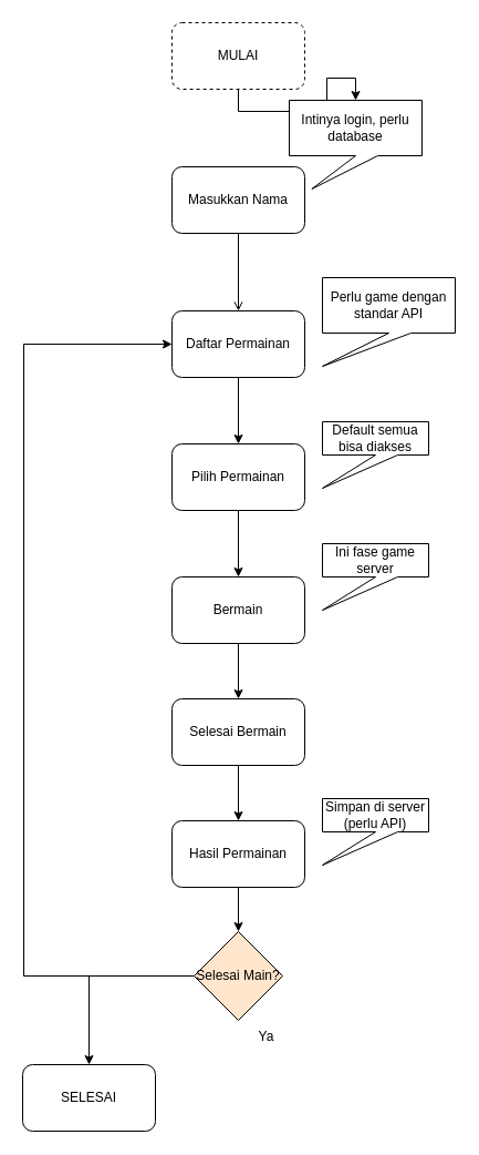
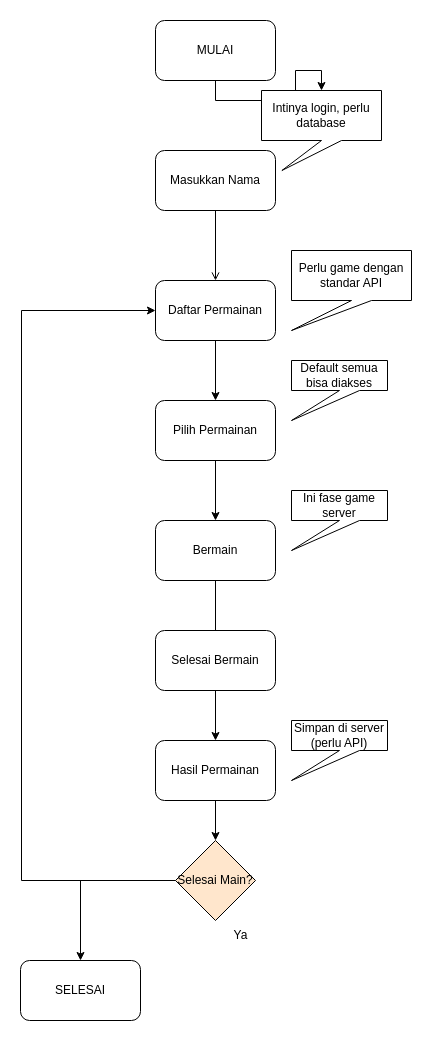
  <mxCell id="0" />
  <mxCell id="1" parent="0" />
  <mxCell id="2" value="" style="edgeStyle=orthogonalEdgeStyle;rounded=0;orthogonalLoop=1;jettySize=auto;html=1;" edge="1" parent="1" source="3" target="16"><mxGeometry relative="1" as="geometry" /></mxCell>
- <mxCell id="3" value="MULAI" style="rounded=1;whiteSpace=wrap;html=1;dashed=1;" vertex="1" parent="1"><mxGeometry x="155" y="20" width="120" height="60" as="geometry" /></mxCell>
+ <mxCell id="3" value="MULAI" style="rounded=1;whiteSpace=wrap;html=1;" vertex="1" parent="1"><mxGeometry x="155" y="20" width="120" height="60" as="geometry" /></mxCell>
  <mxCell id="4" value="" style="edgeStyle=orthogonalEdgeStyle;rounded=0;orthogonalLoop=1;jettySize=auto;html=1;endArrow=open;" edge="1" parent="1" source="5" target="7"><mxGeometry relative="1" as="geometry" /></mxCell>
  <mxCell id="5" value="Masukkan Nama" style="rounded=1;whiteSpace=wrap;html=1;" vertex="1" parent="1"><mxGeometry x="155" y="150" width="120" height="60" as="geometry" /></mxCell>
  <mxCell id="6" value="" style="edgeStyle=orthogonalEdgeStyle;rounded=0;orthogonalLoop=1;jettySize=auto;html=1;" edge="1" parent="1" source="7" target="9"><mxGeometry relative="1" as="geometry" /></mxCell>
  <mxCell id="7" value="Daftar Permainan" style="rounded=1;whiteSpace=wrap;html=1;" vertex="1" parent="1"><mxGeometry x="155" y="280" width="120" height="60" as="geometry" /></mxCell>
  <mxCell id="8" value="" style="edgeStyle=orthogonalEdgeStyle;rounded=0;orthogonalLoop=1;jettySize=auto;html=1;" edge="1" parent="1" source="9" target="11"><mxGeometry relative="1" as="geometry" /></mxCell>
  <mxCell id="9" value="Pilih Permainan" style="rounded=1;whiteSpace=wrap;html=1;" vertex="1" parent="1"><mxGeometry x="155" y="400" width="120" height="60" as="geometry" /></mxCell>
- <mxCell id="10" value="" style="edgeStyle=orthogonalEdgeStyle;rounded=0;orthogonalLoop=1;jettySize=auto;html=1;" edge="1" parent="1" source="11" target="13"><mxGeometry relative="1" as="geometry" /></mxCell>
+ <mxCell id="10" value="" style="edgeStyle=orthogonalEdgeStyle;rounded=0;orthogonalLoop=1;jettySize=auto;html=1;endArrow=none;" edge="1" parent="1" source="11" target="13"><mxGeometry relative="1" as="geometry" /></mxCell>
  <mxCell id="11" value="Bermain" style="rounded=1;whiteSpace=wrap;html=1;" vertex="1" parent="1"><mxGeometry x="155" y="520" width="120" height="60" as="geometry" /></mxCell>
  <mxCell id="12" value="" style="edgeStyle=orthogonalEdgeStyle;rounded=0;orthogonalLoop=1;jettySize=auto;html=1;" edge="1" parent="1" source="13" target="15"><mxGeometry relative="1" as="geometry" /></mxCell>
  <mxCell id="13" value="Selesai Bermain" style="rounded=1;whiteSpace=wrap;html=1;" vertex="1" parent="1"><mxGeometry x="155" y="630" width="120" height="60" as="geometry" /></mxCell>
  <mxCell id="14" value="" style="edgeStyle=orthogonalEdgeStyle;rounded=0;orthogonalLoop=1;jettySize=auto;html=1;" edge="1" parent="1" source="15" target="20"><mxGeometry relative="1" as="geometry" /></mxCell>
  <mxCell id="15" value="Hasil Permainan" style="rounded=1;whiteSpace=wrap;html=1;" vertex="1" parent="1"><mxGeometry x="155" y="740" width="120" height="60" as="geometry" /></mxCell>
  <mxCell id="16" value="Intinya login, perlu database" style="shape=callout;whiteSpace=wrap;html=1;perimeter=calloutPerimeter;position2=0.17;" vertex="1" parent="1"><mxGeometry x="261" y="90" width="120" height="80" as="geometry" /></mxCell>
  <mxCell id="17" value="Ini fase game server" style="shape=callout;whiteSpace=wrap;html=1;perimeter=calloutPerimeter;position2=0;" vertex="1" parent="1"><mxGeometry x="291" y="490" width="96" height="60" as="geometry" /></mxCell>
  <mxCell id="18" value="" style="edgeStyle=orthogonalEdgeStyle;rounded=0;orthogonalLoop=1;jettySize=auto;html=1;entryX=0;entryY=0.5;entryDx=0;entryDy=0;" edge="1" parent="1" source="20" target="7"><mxGeometry relative="1" as="geometry"><mxPoint x="95" y="880" as="targetPoint" /><Array as="points"><mxPoint x="21" y="880" /><mxPoint x="21" y="310" /></Array></mxGeometry></mxCell>
  <mxCell id="19" value="" style="edgeStyle=orthogonalEdgeStyle;rounded=0;orthogonalLoop=1;jettySize=auto;html=1;" edge="1" parent="1" source="20" target="21"><mxGeometry relative="1" as="geometry" /></mxCell>
  <mxCell id="20" value="Selesai Main?" style="rhombus;whiteSpace=wrap;html=1;fillColor=#ffe6cc;" vertex="1" parent="1"><mxGeometry x="175" y="840" width="80" height="80" as="geometry" /></mxCell>
  <mxCell id="21" value="SELESAI" style="rounded=1;whiteSpace=wrap;html=1;" vertex="1" parent="1"><mxGeometry x="20" y="960" width="120" height="60" as="geometry" /></mxCell>
  <mxCell id="22" value="Perlu game dengan standar API" style="shape=callout;whiteSpace=wrap;html=1;perimeter=calloutPerimeter;position2=0;" vertex="1" parent="1"><mxGeometry x="291" y="250" width="120" height="80" as="geometry" /></mxCell>
- <mxCell id="23" value="Default semua bisa diakses" style="shape=callout;whiteSpace=wrap;html=1;perimeter=calloutPerimeter;position2=0;" vertex="1" parent="1"><mxGeometry x="291" y="380" width="96" height="60" as="geometry" /></mxCell>
+ <mxCell id="23" value="Default semua bisa diakses" style="shape=callout;whiteSpace=wrap;html=1;perimeter=calloutPerimeter;position2=0;" vertex="1" parent="1"><mxGeometry x="291" y="360" width="96" height="60" as="geometry" /></mxCell>
  <mxCell id="24" value="Ya" style="text;html=1;align=center;verticalAlign=middle;resizable=0;points=[];autosize=1;strokeColor=none;fillColor=none;" vertex="1" parent="1"><mxGeometry x="220" y="920" width="40" height="30" as="geometry" /></mxCell>
  <mxCell id="25" value="Simpan di server (perlu API)" style="shape=callout;whiteSpace=wrap;html=1;perimeter=calloutPerimeter;position2=0;" vertex="1" parent="1"><mxGeometry x="291" y="720" width="96" height="60" as="geometry" /></mxCell>
